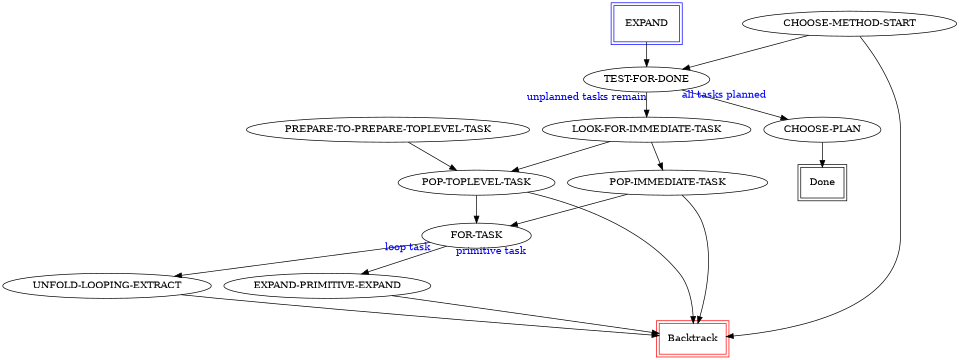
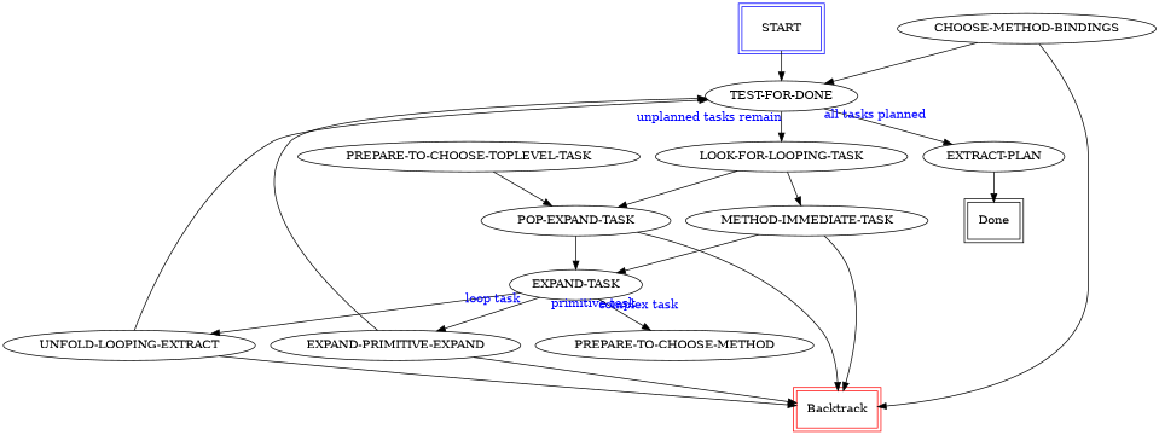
  digraph {
    edge [labelfontcolor=blue]
    "TEST-FOR-DONE"
-   "LOOK-FOR-IMMEDIATE-TASK"
-   "EXTRACT-PLAN" [label="CHOOSE-PLAN"]
-   "EXPAND-TASK" [label="FOR-TASK"]
+   "LOOK-FOR-IMMEDIATE-TASK" [label="LOOK-FOR-LOOPING-TASK"]
+   "EXTRACT-PLAN"
+   "EXPAND-TASK"
    n5 [label="UNFOLD-LOOPING-EXTRACT"]
    n6 [label="EXPAND-PRIMITIVE-EXPAND"]
-   START [color=blue peripheries=2 shape=rectangle label=EXPAND]
-   "POP-IMMEDIATE-TASK"
-   "PREPARE-TO-CHOOSE-TOPLEVEL-TASK" [label="PREPARE-TO-PREPARE-TOPLEVEL-TASK"]
+   "PREPARE-TO-CHOOSE-METHOD"
+   START [color=blue peripheries=2 shape=rectangle]
+   "POP-IMMEDIATE-TASK" [label="METHOD-IMMEDIATE-TASK"]
+   "PREPARE-TO-CHOOSE-TOPLEVEL-TASK"
    Backtrack [color=red peripheries=2 shape=rectangle]
-   "POP-TOPLEVEL-TASK"
-   "CHOOSE-METHOD-BINDINGS" [label="CHOOSE-METHOD-START"]
+   "POP-TOPLEVEL-TASK" [label="POP-EXPAND-TASK"]
+   "CHOOSE-METHOD-BINDINGS"
    Done [peripheries=2 shape=rectangle]
    subgraph sub_1 {
      START
      "POP-IMMEDIATE-TASK"
      "PREPARE-TO-CHOOSE-TOPLEVEL-TASK"
      Backtrack
      "POP-TOPLEVEL-TASK"
      "CHOOSE-METHOD-BINDINGS"
      Done
      subgraph sub_2 {
        "TEST-FOR-DONE"
        "LOOK-FOR-IMMEDIATE-TASK"
        "EXTRACT-PLAN"
        "EXPAND-TASK"
        n5
        n6
+       "PREPARE-TO-CHOOSE-METHOD"
      }
    }
    "TEST-FOR-DONE" -> "LOOK-FOR-IMMEDIATE-TASK" [taillabel="unplanned tasks remain"]
    "TEST-FOR-DONE" -> "EXTRACT-PLAN" [taillabel="all tasks planned"]
    "LOOK-FOR-IMMEDIATE-TASK" -> "POP-IMMEDIATE-TASK"
    "LOOK-FOR-IMMEDIATE-TASK" -> "POP-TOPLEVEL-TASK"
    "EXTRACT-PLAN" -> Done
    "EXPAND-TASK" -> n5 [taillabel="loop task"]
    "EXPAND-TASK" -> n6 [taillabel="   primitive task"]
+   "EXPAND-TASK" -> "PREPARE-TO-CHOOSE-METHOD" [taillabel="complex task"]
+   n5 -> "TEST-FOR-DONE"
    n5 -> Backtrack
+   n6 -> "TEST-FOR-DONE"
    n6 -> Backtrack
    START -> "TEST-FOR-DONE"
    "POP-IMMEDIATE-TASK" -> "EXPAND-TASK"
    "POP-IMMEDIATE-TASK" -> Backtrack
    "PREPARE-TO-CHOOSE-TOPLEVEL-TASK" -> "POP-TOPLEVEL-TASK"
    "POP-TOPLEVEL-TASK" -> "EXPAND-TASK"
    "POP-TOPLEVEL-TASK" -> Backtrack
    "CHOOSE-METHOD-BINDINGS" -> "TEST-FOR-DONE"
    "CHOOSE-METHOD-BINDINGS" -> Backtrack
  }
